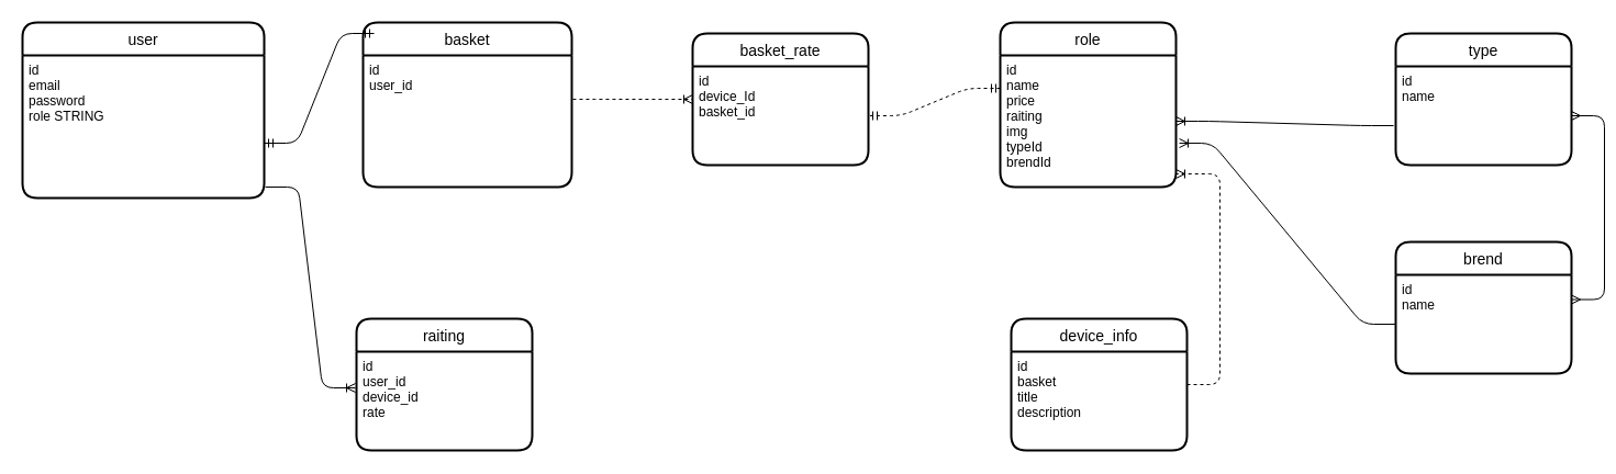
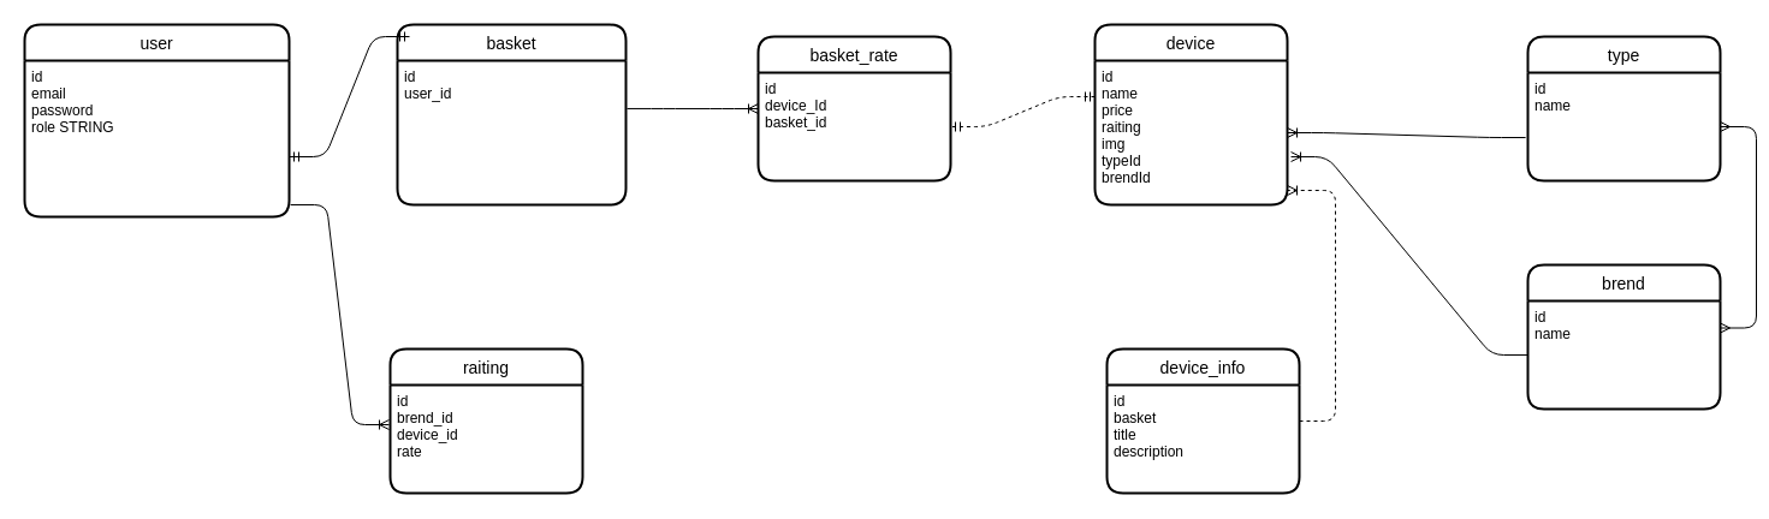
  <mxCell id="0" />
  <mxCell id="1" parent="0" />
  <mxCell id="2" value="user" style="swimlane;childLayout=stackLayout;horizontal=1;startSize=30;horizontalStack=0;rounded=1;fontSize=14;fontStyle=0;strokeWidth=2;resizeParent=0;resizeLast=1;shadow=0;dashed=0;align=center;" vertex="1" parent="1"><mxGeometry x="20" y="20" width="220" height="160" as="geometry" /></mxCell>
  <mxCell id="3" value="id&#10;email&#10;password&#10;role STRING" style="align=left;strokeColor=none;fillColor=none;spacingLeft=4;fontSize=12;verticalAlign=top;resizable=0;rotatable=0;part=1;" vertex="1" parent="2"><mxGeometry y="30" width="220" height="130" as="geometry" /></mxCell>
  <mxCell id="4" value="basket" style="swimlane;childLayout=stackLayout;horizontal=1;startSize=30;horizontalStack=0;rounded=1;fontSize=14;fontStyle=0;strokeWidth=2;resizeParent=0;resizeLast=1;shadow=0;dashed=0;align=center;" vertex="1" parent="1"><mxGeometry x="330" y="20" width="190" height="150" as="geometry" /></mxCell>
  <mxCell id="5" value="id&#10;user_id" style="align=left;strokeColor=none;fillColor=none;spacingLeft=4;fontSize=12;verticalAlign=top;resizable=0;rotatable=0;part=1;" vertex="1" parent="4"><mxGeometry y="30" width="190" height="120" as="geometry" /></mxCell>
  <mxCell id="6" value="" style="edgeStyle=entityRelationEdgeStyle;fontSize=12;html=1;endArrow=ERmandOne;startArrow=ERmandOne;" edge="1" parent="1"><mxGeometry width="100" height="100" relative="1" as="geometry"><mxPoint x="240" y="130" as="sourcePoint" /><mxPoint x="340" y="30" as="targetPoint" /></mxGeometry></mxCell>
- <mxCell id="7" value="role" style="swimlane;childLayout=stackLayout;horizontal=1;startSize=30;horizontalStack=0;rounded=1;fontSize=14;fontStyle=0;strokeWidth=2;resizeParent=0;resizeLast=1;shadow=0;dashed=0;align=center;" vertex="1" parent="1"><mxGeometry x="910" y="20" width="160" height="150" as="geometry" /></mxCell>
+ <mxCell id="7" value="device" style="swimlane;childLayout=stackLayout;horizontal=1;startSize=30;horizontalStack=0;rounded=1;fontSize=14;fontStyle=0;strokeWidth=2;resizeParent=0;resizeLast=1;shadow=0;dashed=0;align=center;" vertex="1" parent="1"><mxGeometry x="910" y="20" width="160" height="150" as="geometry" /></mxCell>
  <mxCell id="8" value="id&#10;name&#10;price&#10;raiting&#10;img&#10;typeId&#10;brendId&#10;" style="align=left;strokeColor=none;fillColor=none;spacingLeft=4;fontSize=12;verticalAlign=top;resizable=0;rotatable=0;part=1;" vertex="1" parent="7"><mxGeometry y="30" width="160" height="120" as="geometry" /></mxCell>
  <mxCell id="9" value="brend" style="swimlane;childLayout=stackLayout;horizontal=1;startSize=30;horizontalStack=0;rounded=1;fontSize=14;fontStyle=0;strokeWidth=2;resizeParent=0;resizeLast=1;shadow=0;dashed=0;align=center;" vertex="1" parent="1"><mxGeometry x="1270" y="220" width="160" height="120" as="geometry" /></mxCell>
  <mxCell id="10" value="id&#10;name" style="align=left;strokeColor=none;fillColor=none;spacingLeft=4;fontSize=12;verticalAlign=top;resizable=0;rotatable=0;part=1;" vertex="1" parent="9"><mxGeometry y="30" width="160" height="90" as="geometry" /></mxCell>
  <mxCell id="11" value="type" style="swimlane;childLayout=stackLayout;horizontal=1;startSize=30;horizontalStack=0;rounded=1;fontSize=14;fontStyle=0;strokeWidth=2;resizeParent=0;resizeLast=1;shadow=0;dashed=0;align=center;" vertex="1" parent="1"><mxGeometry x="1270" y="30" width="160" height="120" as="geometry" /></mxCell>
  <mxCell id="12" value="id&#10;name" style="align=left;strokeColor=none;fillColor=none;spacingLeft=4;fontSize=12;verticalAlign=top;resizable=0;rotatable=0;part=1;" vertex="1" parent="11"><mxGeometry y="30" width="160" height="90" as="geometry" /></mxCell>
  <mxCell id="13" value="" style="edgeStyle=entityRelationEdgeStyle;fontSize=12;html=1;endArrow=ERoneToMany;exitX=-0.012;exitY=0.6;exitDx=0;exitDy=0;exitPerimeter=0;" edge="1" parent="1" source="12" target="8"><mxGeometry width="100" height="100" relative="1" as="geometry"><mxPoint x="160" y="500" as="sourcePoint" /><mxPoint x="260" y="400" as="targetPoint" /></mxGeometry></mxCell>
  <mxCell id="14" value="" style="edgeStyle=entityRelationEdgeStyle;fontSize=12;html=1;endArrow=ERoneToMany;entryX=1.019;entryY=0.667;entryDx=0;entryDy=0;entryPerimeter=0;" edge="1" parent="1" source="10" target="8"><mxGeometry width="100" height="100" relative="1" as="geometry"><mxPoint x="100" y="560" as="sourcePoint" /><mxPoint x="200" y="460" as="targetPoint" /></mxGeometry></mxCell>
  <mxCell id="15" value="" style="edgeStyle=entityRelationEdgeStyle;fontSize=12;html=1;endArrow=ERmany;startArrow=ERmany;exitX=1;exitY=0.25;exitDx=0;exitDy=0;" edge="1" parent="1" source="10" target="12"><mxGeometry width="100" height="100" relative="1" as="geometry"><mxPoint x="440" y="420" as="sourcePoint" /><mxPoint x="530" y="390" as="targetPoint" /></mxGeometry></mxCell>
  <mxCell id="16" value="device_info" style="swimlane;childLayout=stackLayout;horizontal=1;startSize=30;horizontalStack=0;rounded=1;fontSize=14;fontStyle=0;strokeWidth=2;resizeParent=0;resizeLast=1;shadow=0;dashed=0;align=center;" vertex="1" parent="1"><mxGeometry x="920" y="290" width="160" height="120" as="geometry" /></mxCell>
  <mxCell id="17" value="id&#10;basket&#10;title&#10;description&#10;" style="align=left;strokeColor=none;fillColor=none;spacingLeft=4;fontSize=12;verticalAlign=top;resizable=0;rotatable=0;part=1;" vertex="1" parent="16"><mxGeometry y="30" width="160" height="90" as="geometry" /></mxCell>
  <mxCell id="18" value="" style="edgeStyle=entityRelationEdgeStyle;fontSize=12;html=1;endArrow=ERoneToMany;entryX=1;entryY=0.9;entryDx=0;entryDy=0;entryPerimeter=0;dashed=1;" edge="1" parent="1" source="16" target="8"><mxGeometry width="100" height="100" relative="1" as="geometry"><mxPoint x="40" y="540" as="sourcePoint" /><mxPoint x="140" y="440" as="targetPoint" /></mxGeometry></mxCell>
  <mxCell id="19" value="basket_rate" style="swimlane;childLayout=stackLayout;horizontal=1;startSize=30;horizontalStack=0;rounded=1;fontSize=14;fontStyle=0;strokeWidth=2;resizeParent=0;resizeLast=1;shadow=0;dashed=0;align=center;" vertex="1" parent="1"><mxGeometry x="630" y="30" width="160" height="120" as="geometry" /></mxCell>
  <mxCell id="20" value="id&#10;device_Id&#10;basket_id" style="align=left;strokeColor=none;fillColor=none;spacingLeft=4;fontSize=12;verticalAlign=top;resizable=0;rotatable=0;part=1;" vertex="1" parent="19"><mxGeometry y="30" width="160" height="90" as="geometry" /></mxCell>
- <mxCell id="21" value="" style="edgeStyle=entityRelationEdgeStyle;fontSize=12;html=1;endArrow=ERoneToMany;entryX=0;entryY=0.5;entryDx=0;entryDy=0;exitX=1.005;exitY=0.333;exitDx=0;exitDy=0;exitPerimeter=0;dashed=1;" edge="1" parent="1" source="5" target="19"><mxGeometry width="100" height="100" relative="1" as="geometry"><mxPoint x="450" y="300" as="sourcePoint" /><mxPoint x="550" y="200" as="targetPoint" /></mxGeometry></mxCell>
+ <mxCell id="21" value="" style="edgeStyle=entityRelationEdgeStyle;fontSize=12;html=1;endArrow=ERoneToMany;entryX=0;entryY=0.5;entryDx=0;entryDy=0;exitX=1.005;exitY=0.333;exitDx=0;exitDy=0;exitPerimeter=0;" edge="1" parent="1" source="5" target="19"><mxGeometry width="100" height="100" relative="1" as="geometry"><mxPoint x="450" y="300" as="sourcePoint" /><mxPoint x="550" y="200" as="targetPoint" /></mxGeometry></mxCell>
  <mxCell id="22" value="" style="edgeStyle=entityRelationEdgeStyle;fontSize=12;html=1;endArrow=ERmandOne;startArrow=ERmandOne;entryX=1;entryY=0.5;entryDx=0;entryDy=0;exitX=0;exitY=0.25;exitDx=0;exitDy=0;dashed=1;" edge="1" parent="1" source="8" target="20"><mxGeometry width="100" height="100" relative="1" as="geometry"><mxPoint x="910" y="110" as="sourcePoint" /><mxPoint x="620" y="130" as="targetPoint" /></mxGeometry></mxCell>
  <mxCell id="23" value="raiting" style="swimlane;childLayout=stackLayout;horizontal=1;startSize=30;horizontalStack=0;rounded=1;fontSize=14;fontStyle=0;strokeWidth=2;resizeParent=0;resizeLast=1;shadow=0;dashed=0;align=center;" vertex="1" parent="1"><mxGeometry x="324" y="290" width="160" height="120" as="geometry" /></mxCell>
- <mxCell id="24" value="id&#10;user_id&#10;device_id&#10;rate" style="align=left;strokeColor=none;fillColor=none;spacingLeft=4;fontSize=12;verticalAlign=top;resizable=0;rotatable=0;part=1;" vertex="1" parent="23"><mxGeometry y="30" width="160" height="90" as="geometry" /></mxCell>
+ <mxCell id="24" value="id&#10;brend_id&#10;device_id&#10;rate" style="align=left;strokeColor=none;fillColor=none;spacingLeft=4;fontSize=12;verticalAlign=top;resizable=0;rotatable=0;part=1;" vertex="1" parent="23"><mxGeometry y="30" width="160" height="90" as="geometry" /></mxCell>
  <mxCell id="25" value="" style="edgeStyle=entityRelationEdgeStyle;fontSize=12;html=1;endArrow=ERoneToMany;entryX=-0.006;entryY=0.367;entryDx=0;entryDy=0;entryPerimeter=0;exitX=1.005;exitY=0.923;exitDx=0;exitDy=0;exitPerimeter=0;" edge="1" parent="1" source="3" target="24"><mxGeometry width="100" height="100" relative="1" as="geometry"><mxPoint x="480" y="300" as="sourcePoint" /><mxPoint x="580" y="200" as="targetPoint" /></mxGeometry></mxCell>
